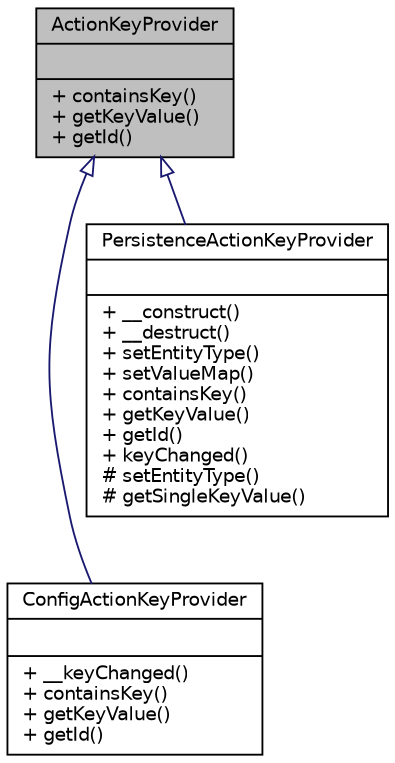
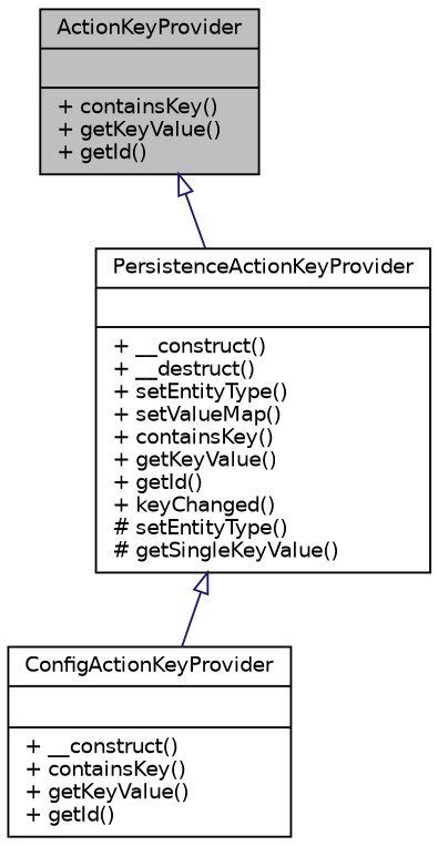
  digraph {
    node [color=black fillcolor=white fontname=Helvetica fontsize=10 shape=record style=filled]
    edge [arrowtail=onormal color=midnightblue dir=back fontname=Helvetica fontsize=10 labelfontname=Helvetica labelfontsize=10 style=solid]
    n1 [fillcolor=grey75 fontcolor=black height=0.2 label="{ActionKeyProvider\n||+ containsKey()\l+ getKeyValue()\l+ getId()\l}" width=0.4]
-   n2 [height=0.2 label="{ConfigActionKeyProvider\n||+ __keyChanged()\l+ containsKey()\l+ getKeyValue()\l+ getId()\l}" width=0.4]
+   n2 [height=0.2 label="{ConfigActionKeyProvider\n||+ __construct()\l+ containsKey()\l+ getKeyValue()\l+ getId()\l}" width=0.4]
    n3 [height=0.2 label="{PersistenceActionKeyProvider\n||+ __construct()\l+ __destruct()\l+ setEntityType()\l+ setValueMap()\l+ containsKey()\l+ getKeyValue()\l+ getId()\l+ keyChanged()\l# setEntityType()\l# getSingleKeyValue()\l}" width=0.4]
-   n1 -> n2
+   n3 -> n2
    n1 -> n3
  }
